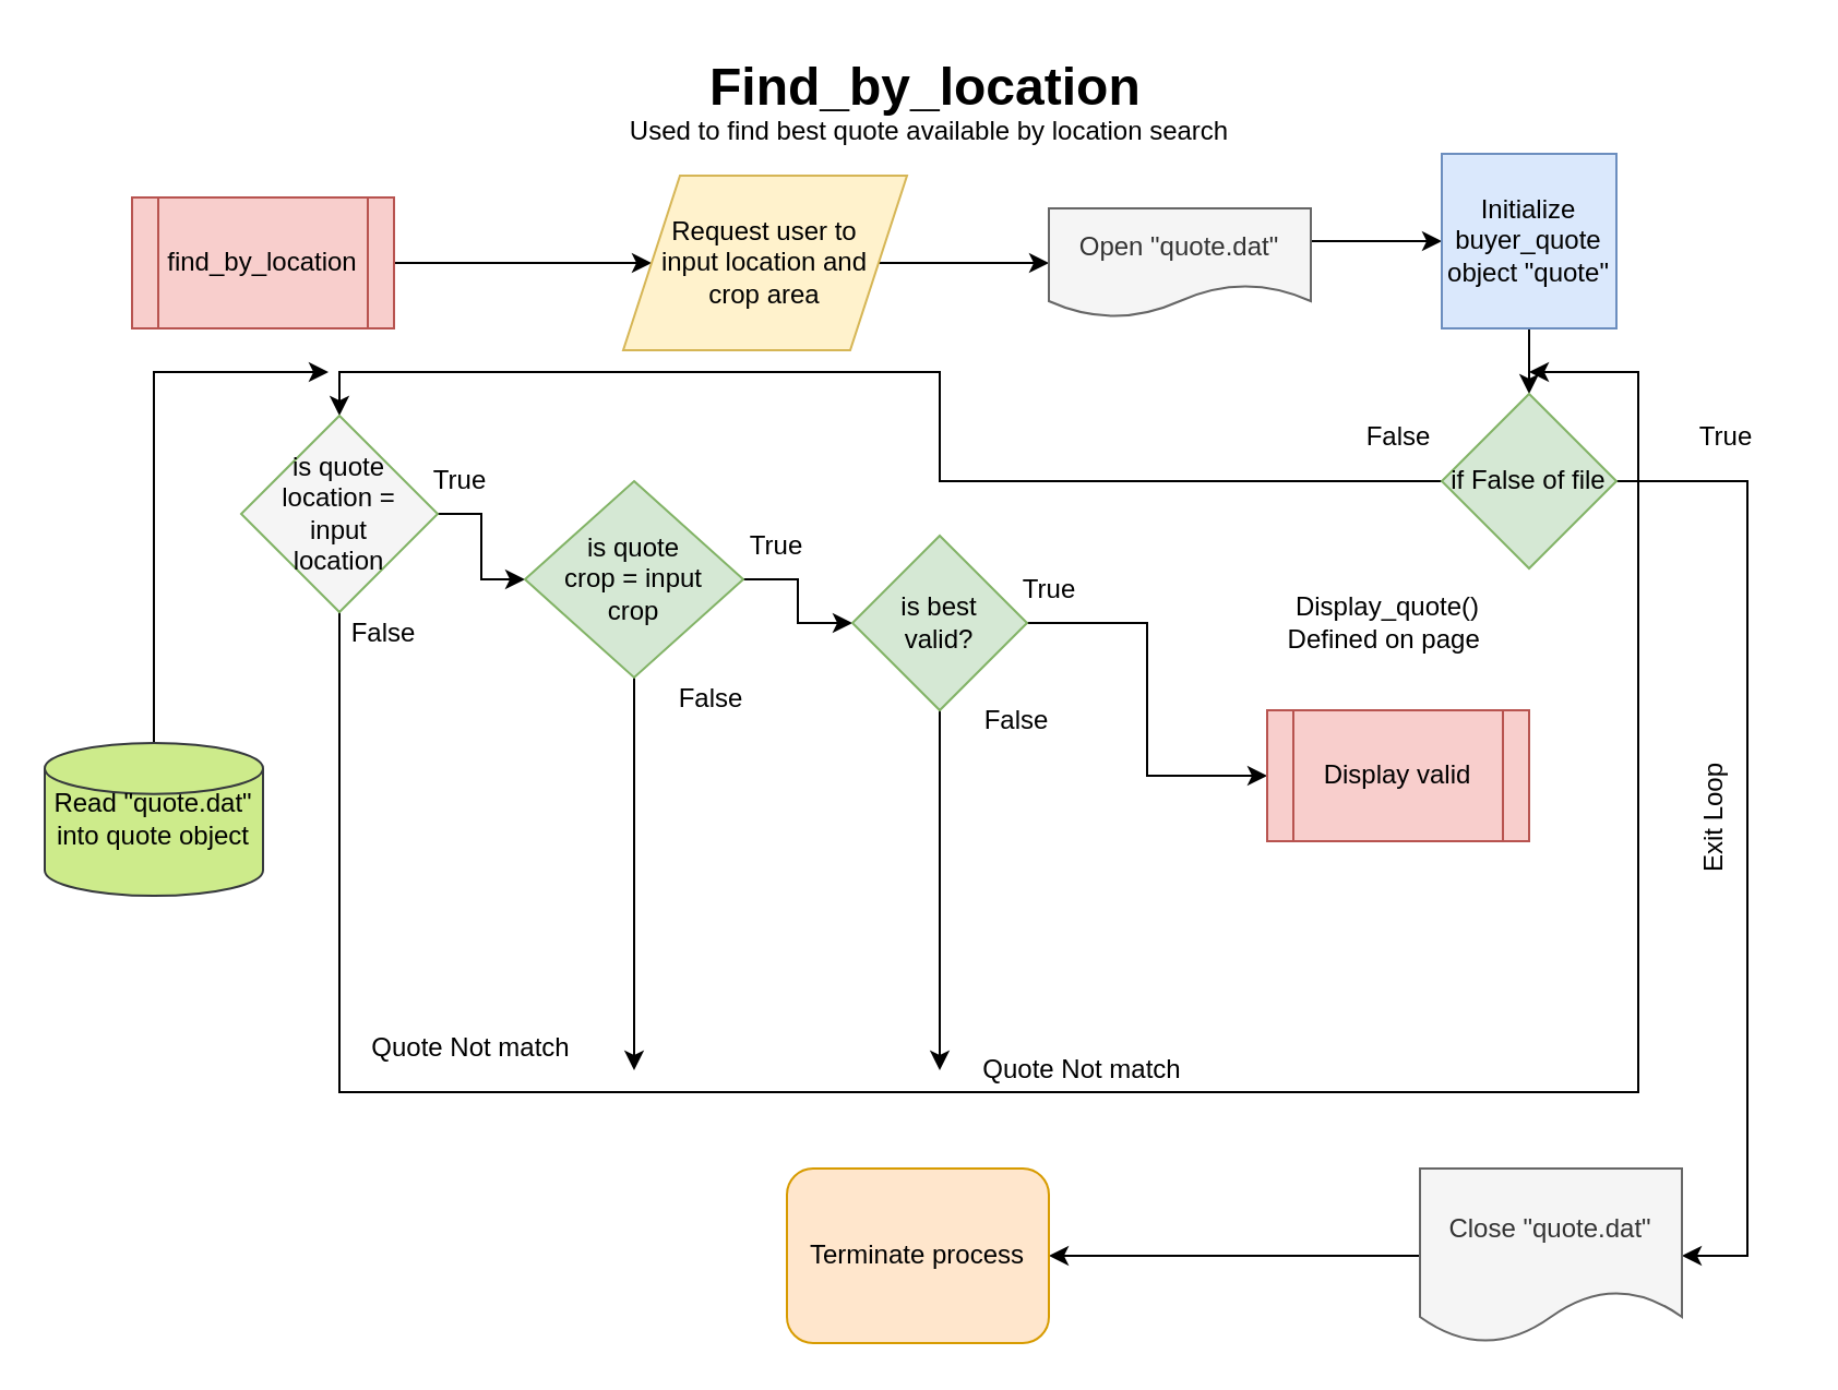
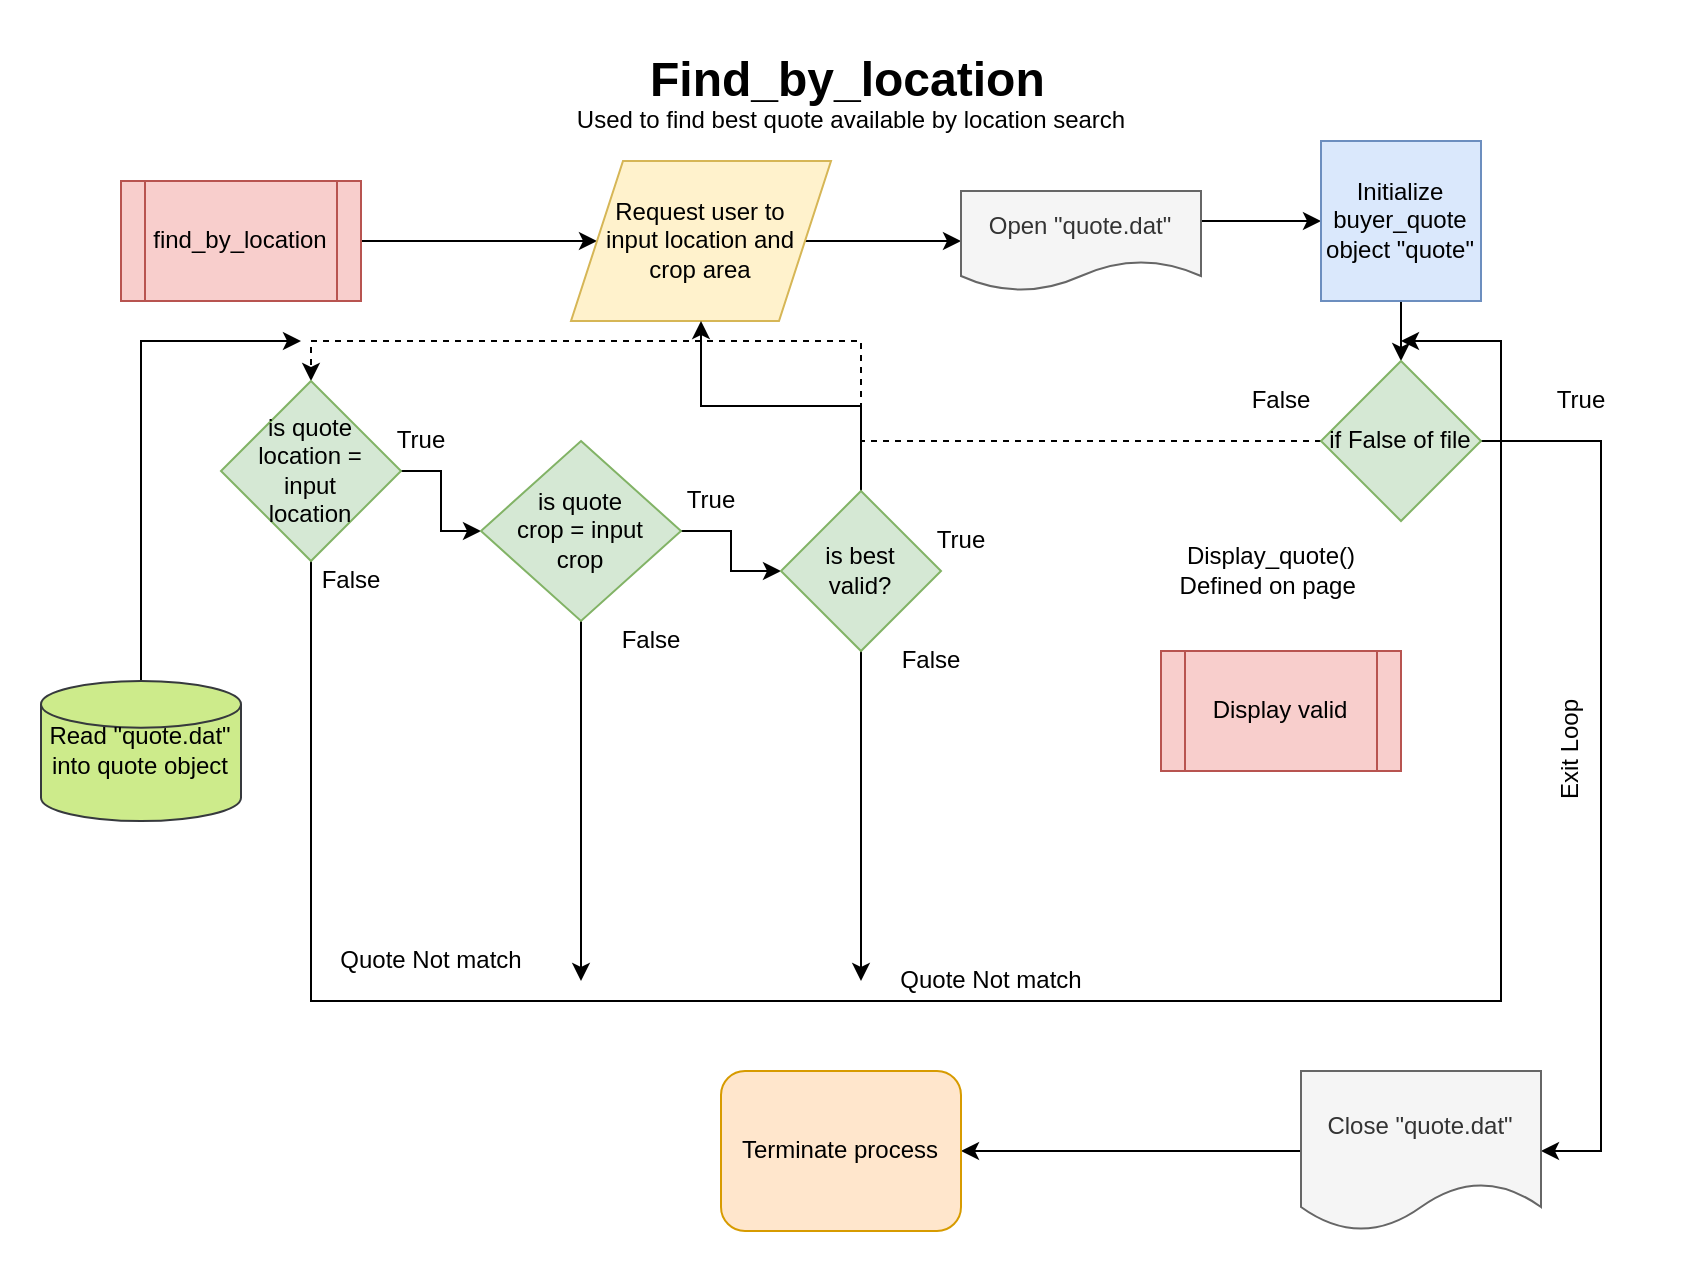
  <mxCell id="0" />
  <mxCell id="1" parent="0" />
  <mxCell id="2" style="edgeStyle=orthogonalEdgeStyle;rounded=0;orthogonalLoop=1;jettySize=auto;html=1;" parent="1" source="3" target="5" edge="1"><mxGeometry relative="1" as="geometry" /></mxCell>
  <mxCell id="3" value="find_by_location" style="shape=process;whiteSpace=wrap;html=1;backgroundOutline=1;fillColor=#f8cecc;strokeColor=#b85450;" parent="1" vertex="1"><mxGeometry x="60" y="90" width="120" height="60" as="geometry" /></mxCell>
  <mxCell id="4" style="edgeStyle=orthogonalEdgeStyle;rounded=0;orthogonalLoop=1;jettySize=auto;html=1;entryX=0;entryY=0.5;entryDx=0;entryDy=0;" parent="1" source="5" target="7" edge="1"><mxGeometry relative="1" as="geometry" /></mxCell>
  <mxCell id="5" value="Request user to input location and crop area" style="shape=parallelogram;perimeter=parallelogramPerimeter;whiteSpace=wrap;html=1;spacingLeft=15;spacingRight=15;fillColor=#fff2cc;strokeColor=#d6b656;" parent="1" vertex="1"><mxGeometry x="285" y="80" width="130" height="80" as="geometry" /></mxCell>
  <mxCell id="6" style="edgeStyle=orthogonalEdgeStyle;rounded=0;orthogonalLoop=1;jettySize=auto;html=1;entryX=0;entryY=0.5;entryDx=0;entryDy=0;" parent="1" source="7" target="9" edge="1"><mxGeometry relative="1" as="geometry"><Array as="points"><mxPoint x="540" y="110" /><mxPoint x="640" y="110" /><mxPoint x="640" y="130" /></Array></mxGeometry></mxCell>
  <mxCell id="7" value="Open &quot;quote.dat&quot;" style="shape=document;whiteSpace=wrap;html=1;boundedLbl=1;fillColor=#f5f5f5;strokeColor=#666666;fontColor=#333333;" parent="1" vertex="1"><mxGeometry x="480" y="95" width="120" height="50" as="geometry" /></mxCell>
  <mxCell id="8" style="edgeStyle=orthogonalEdgeStyle;rounded=0;orthogonalLoop=1;jettySize=auto;html=1;entryX=0.5;entryY=0;entryDx=0;entryDy=0;" edge="1" parent="1" source="9" target="12"><mxGeometry relative="1" as="geometry" /></mxCell>
  <mxCell id="9" value="Initialize buyer_quote object &quot;quote&quot;" style="whiteSpace=wrap;html=1;aspect=fixed;fillColor=#dae8fc;strokeColor=#6c8ebf;" parent="1" vertex="1"><mxGeometry x="660" y="70" width="80" height="80" as="geometry" /></mxCell>
- <mxCell id="10" style="edgeStyle=orthogonalEdgeStyle;rounded=0;orthogonalLoop=1;jettySize=auto;html=1;entryX=0.5;entryY=0;entryDx=0;entryDy=0;" edge="1" parent="1" source="12" target="15"><mxGeometry relative="1" as="geometry" /></mxCell>
+ <mxCell id="10" style="edgeStyle=orthogonalEdgeStyle;rounded=0;orthogonalLoop=1;jettySize=auto;html=1;entryX=0.5;entryY=0;entryDx=0;entryDy=0;dashed=1;" edge="1" parent="1" source="12" target="15"><mxGeometry relative="1" as="geometry" /></mxCell>
  <mxCell id="11" style="edgeStyle=orthogonalEdgeStyle;rounded=0;orthogonalLoop=1;jettySize=auto;html=1;entryX=1;entryY=0.5;entryDx=0;entryDy=0;" edge="1" parent="1" source="12" target="26"><mxGeometry relative="1" as="geometry"><mxPoint x="790" y="590" as="targetPoint" /><Array as="points"><mxPoint x="800" y="220" /><mxPoint x="800" y="575" /></Array></mxGeometry></mxCell>
  <mxCell id="12" value="if False of file" style="rhombus;whiteSpace=wrap;html=1;fillColor=#d5e8d4;strokeColor=#82b366;" parent="1" vertex="1"><mxGeometry x="660" y="180" width="80" height="80" as="geometry" /></mxCell>
  <mxCell id="13" style="edgeStyle=orthogonalEdgeStyle;rounded=0;orthogonalLoop=1;jettySize=auto;html=1;entryX=0;entryY=0.5;entryDx=0;entryDy=0;" parent="1" source="15" target="20" edge="1"><mxGeometry relative="1" as="geometry" /></mxCell>
  <mxCell id="14" style="edgeStyle=orthogonalEdgeStyle;rounded=0;orthogonalLoop=1;jettySize=auto;html=1;" edge="1" parent="1" source="15"><mxGeometry relative="1" as="geometry"><mxPoint x="700" y="170" as="targetPoint" /><Array as="points"><mxPoint x="155" y="500" /><mxPoint x="750" y="500" /><mxPoint x="750" y="170" /></Array></mxGeometry></mxCell>
- <mxCell id="15" value="is quote location = input location" style="rhombus;whiteSpace=wrap;html=1;spacingLeft=15;spacingRight=15;fillColor=#f5f5f5;strokeColor=#82b366;" parent="1" vertex="1"><mxGeometry x="110" y="190" width="90" height="90" as="geometry" /></mxCell>
+ <mxCell id="15" value="is quote location = input location" style="rhombus;whiteSpace=wrap;html=1;spacingLeft=15;spacingRight=15;fillColor=#d5e8d4;strokeColor=#82b366;" parent="1" vertex="1"><mxGeometry x="110" y="190" width="90" height="90" as="geometry" /></mxCell>
  <mxCell id="16" style="edgeStyle=orthogonalEdgeStyle;rounded=0;orthogonalLoop=1;jettySize=auto;html=1;" edge="1" parent="1" source="17"><mxGeometry relative="1" as="geometry"><mxPoint x="150" y="170" as="targetPoint" /><Array as="points"><mxPoint x="70" y="170" /></Array></mxGeometry></mxCell>
  <mxCell id="17" value="Read &quot;quote.dat&quot; into quote object" style="strokeWidth=1;html=1;shape=mxgraph.flowchart.database;whiteSpace=wrap;spacing=2;fillColor=#cdeb8b;strokeColor=#36393d;" parent="1" vertex="1"><mxGeometry x="20" y="340" width="100" height="70" as="geometry" /></mxCell>
  <mxCell id="18" style="edgeStyle=orthogonalEdgeStyle;rounded=0;orthogonalLoop=1;jettySize=auto;html=1;entryX=0;entryY=0.5;entryDx=0;entryDy=0;" parent="1" source="20" target="23" edge="1"><mxGeometry relative="1" as="geometry" /></mxCell>
  <mxCell id="19" style="edgeStyle=orthogonalEdgeStyle;rounded=0;orthogonalLoop=1;jettySize=auto;html=1;" edge="1" parent="1" source="20"><mxGeometry relative="1" as="geometry"><mxPoint x="290" y="490" as="targetPoint" /></mxGeometry></mxCell>
  <mxCell id="20" value="is quote crop = input crop" style="rhombus;whiteSpace=wrap;html=1;strokeWidth=1;spacingLeft=15;spacingRight=15;fillColor=#d5e8d4;strokeColor=#82b366;" parent="1" vertex="1"><mxGeometry x="240" y="220" width="100" height="90" as="geometry" /></mxCell>
- <mxCell id="21" style="edgeStyle=orthogonalEdgeStyle;rounded=0;orthogonalLoop=1;jettySize=auto;html=1;entryX=0;entryY=0.5;entryDx=0;entryDy=0;" parent="1" source="23" target="24" edge="1"><mxGeometry relative="1" as="geometry" /></mxCell>
+ <mxCell id="21" style="edgeStyle=orthogonalEdgeStyle;rounded=0;orthogonalLoop=1;jettySize=auto;html=1;" parent="1" source="23" target="5" edge="1"><mxGeometry relative="1" as="geometry" /></mxCell>
  <mxCell id="22" style="edgeStyle=orthogonalEdgeStyle;rounded=0;orthogonalLoop=1;jettySize=auto;html=1;" edge="1" parent="1" source="23"><mxGeometry relative="1" as="geometry"><mxPoint x="430" y="490" as="targetPoint" /></mxGeometry></mxCell>
  <mxCell id="23" value="is best valid?" style="rhombus;whiteSpace=wrap;html=1;strokeWidth=1;spacingLeft=15;spacingRight=15;fillColor=#d5e8d4;strokeColor=#82b366;" parent="1" vertex="1"><mxGeometry x="390" y="245" width="80" height="80" as="geometry" /></mxCell>
  <mxCell id="24" value="Display valid" style="shape=process;whiteSpace=wrap;html=1;backgroundOutline=1;strokeWidth=1;fillColor=#f8cecc;strokeColor=#b85450;" parent="1" vertex="1"><mxGeometry x="580" y="325" width="120" height="60" as="geometry" /></mxCell>
  <mxCell id="25" style="edgeStyle=orthogonalEdgeStyle;rounded=0;orthogonalLoop=1;jettySize=auto;html=1;" edge="1" parent="1" source="26" target="27"><mxGeometry relative="1" as="geometry" /></mxCell>
  <mxCell id="26" value="Close &quot;quote.dat&quot;" style="shape=document;whiteSpace=wrap;html=1;boundedLbl=1;strokeWidth=1;fillColor=#f5f5f5;strokeColor=#666666;fontColor=#333333;" parent="1" vertex="1"><mxGeometry x="650" y="535" width="120" height="80" as="geometry" /></mxCell>
  <mxCell id="27" value="Terminate process" style="whiteSpace=wrap;html=1;strokeWidth=1;fillColor=#ffe6cc;strokeColor=#d79b00;rounded=1;" parent="1" vertex="1"><mxGeometry x="360" y="535" width="120" height="80" as="geometry" /></mxCell>
  <mxCell id="28" value="&lt;h1&gt;Find_by_location&lt;/h1&gt;&lt;p&gt;&lt;br&gt;&lt;/p&gt;" style="text;html=1;strokeColor=none;fillColor=none;spacing=5;spacingTop=-20;whiteSpace=wrap;overflow=hidden;rounded=0;" parent="1" vertex="1"><mxGeometry x="320" y="20" width="280" height="40" as="geometry" /></mxCell>
  <mxCell id="29" value="Used to find best quote available by location search" style="text;html=1;align=center;verticalAlign=middle;resizable=0;points=[];autosize=1;" parent="1" vertex="1"><mxGeometry x="280" y="50" width="290" height="20" as="geometry" /></mxCell>
  <mxCell id="30" value="True" style="text;html=1;align=center;verticalAlign=middle;resizable=0;points=[];autosize=1;" parent="1" vertex="1"><mxGeometry x="190" y="210" width="40" height="20" as="geometry" /></mxCell>
  <mxCell id="31" value="Exit Loop" style="text;html=1;align=center;verticalAlign=middle;resizable=0;points=[];autosize=1;rotation=270;" parent="1" vertex="1"><mxGeometry x="750" y="365" width="70" height="20" as="geometry" /></mxCell>
  <mxCell id="32" value="False" style="text;html=1;align=center;verticalAlign=middle;resizable=0;points=[];autosize=1;" parent="1" vertex="1"><mxGeometry x="150" y="280" width="50" height="20" as="geometry" /></mxCell>
  <mxCell id="33" value="Quote Not match" style="text;html=1;align=center;verticalAlign=middle;resizable=0;points=[];autosize=1;" parent="1" vertex="1"><mxGeometry x="440" y="480" width="110" height="20" as="geometry" /></mxCell>
  <mxCell id="34" value="Quote Not match" style="text;html=1;align=center;verticalAlign=middle;resizable=0;points=[];autosize=1;" parent="1" vertex="1"><mxGeometry x="160" y="470" width="110" height="20" as="geometry" /></mxCell>
  <mxCell id="35" value="True" style="text;html=1;align=center;verticalAlign=middle;resizable=0;points=[];autosize=1;" parent="1" vertex="1"><mxGeometry x="335" y="240" width="40" height="20" as="geometry" /></mxCell>
  <mxCell id="36" value="True" style="text;html=1;align=center;verticalAlign=middle;resizable=0;points=[];autosize=1;" parent="1" vertex="1"><mxGeometry x="460" y="260" width="40" height="20" as="geometry" /></mxCell>
  <mxCell id="37" value="True" style="text;html=1;align=center;verticalAlign=middle;resizable=0;points=[];autosize=1;" parent="1" vertex="1"><mxGeometry x="770" y="190" width="40" height="20" as="geometry" /></mxCell>
  <mxCell id="38" value="Display_quote()&lt;br&gt;Defined on page&amp;nbsp;" style="text;html=1;align=center;verticalAlign=middle;resizable=0;points=[];autosize=1;" parent="1" vertex="1"><mxGeometry x="580" y="270" width="110" height="30" as="geometry" /></mxCell>
  <mxCell id="39" value="False" style="text;html=1;align=center;verticalAlign=middle;resizable=0;points=[];autosize=1;" parent="1" vertex="1"><mxGeometry x="300" y="310" width="50" height="20" as="geometry" /></mxCell>
  <mxCell id="40" value="False" style="text;html=1;align=center;verticalAlign=middle;resizable=0;points=[];autosize=1;" parent="1" vertex="1"><mxGeometry x="440" y="320" width="50" height="20" as="geometry" /></mxCell>
  <mxCell id="41" value="False" style="text;html=1;align=center;verticalAlign=middle;resizable=0;points=[];autosize=1;" parent="1" vertex="1"><mxGeometry x="615" y="190" width="50" height="20" as="geometry" /></mxCell>
